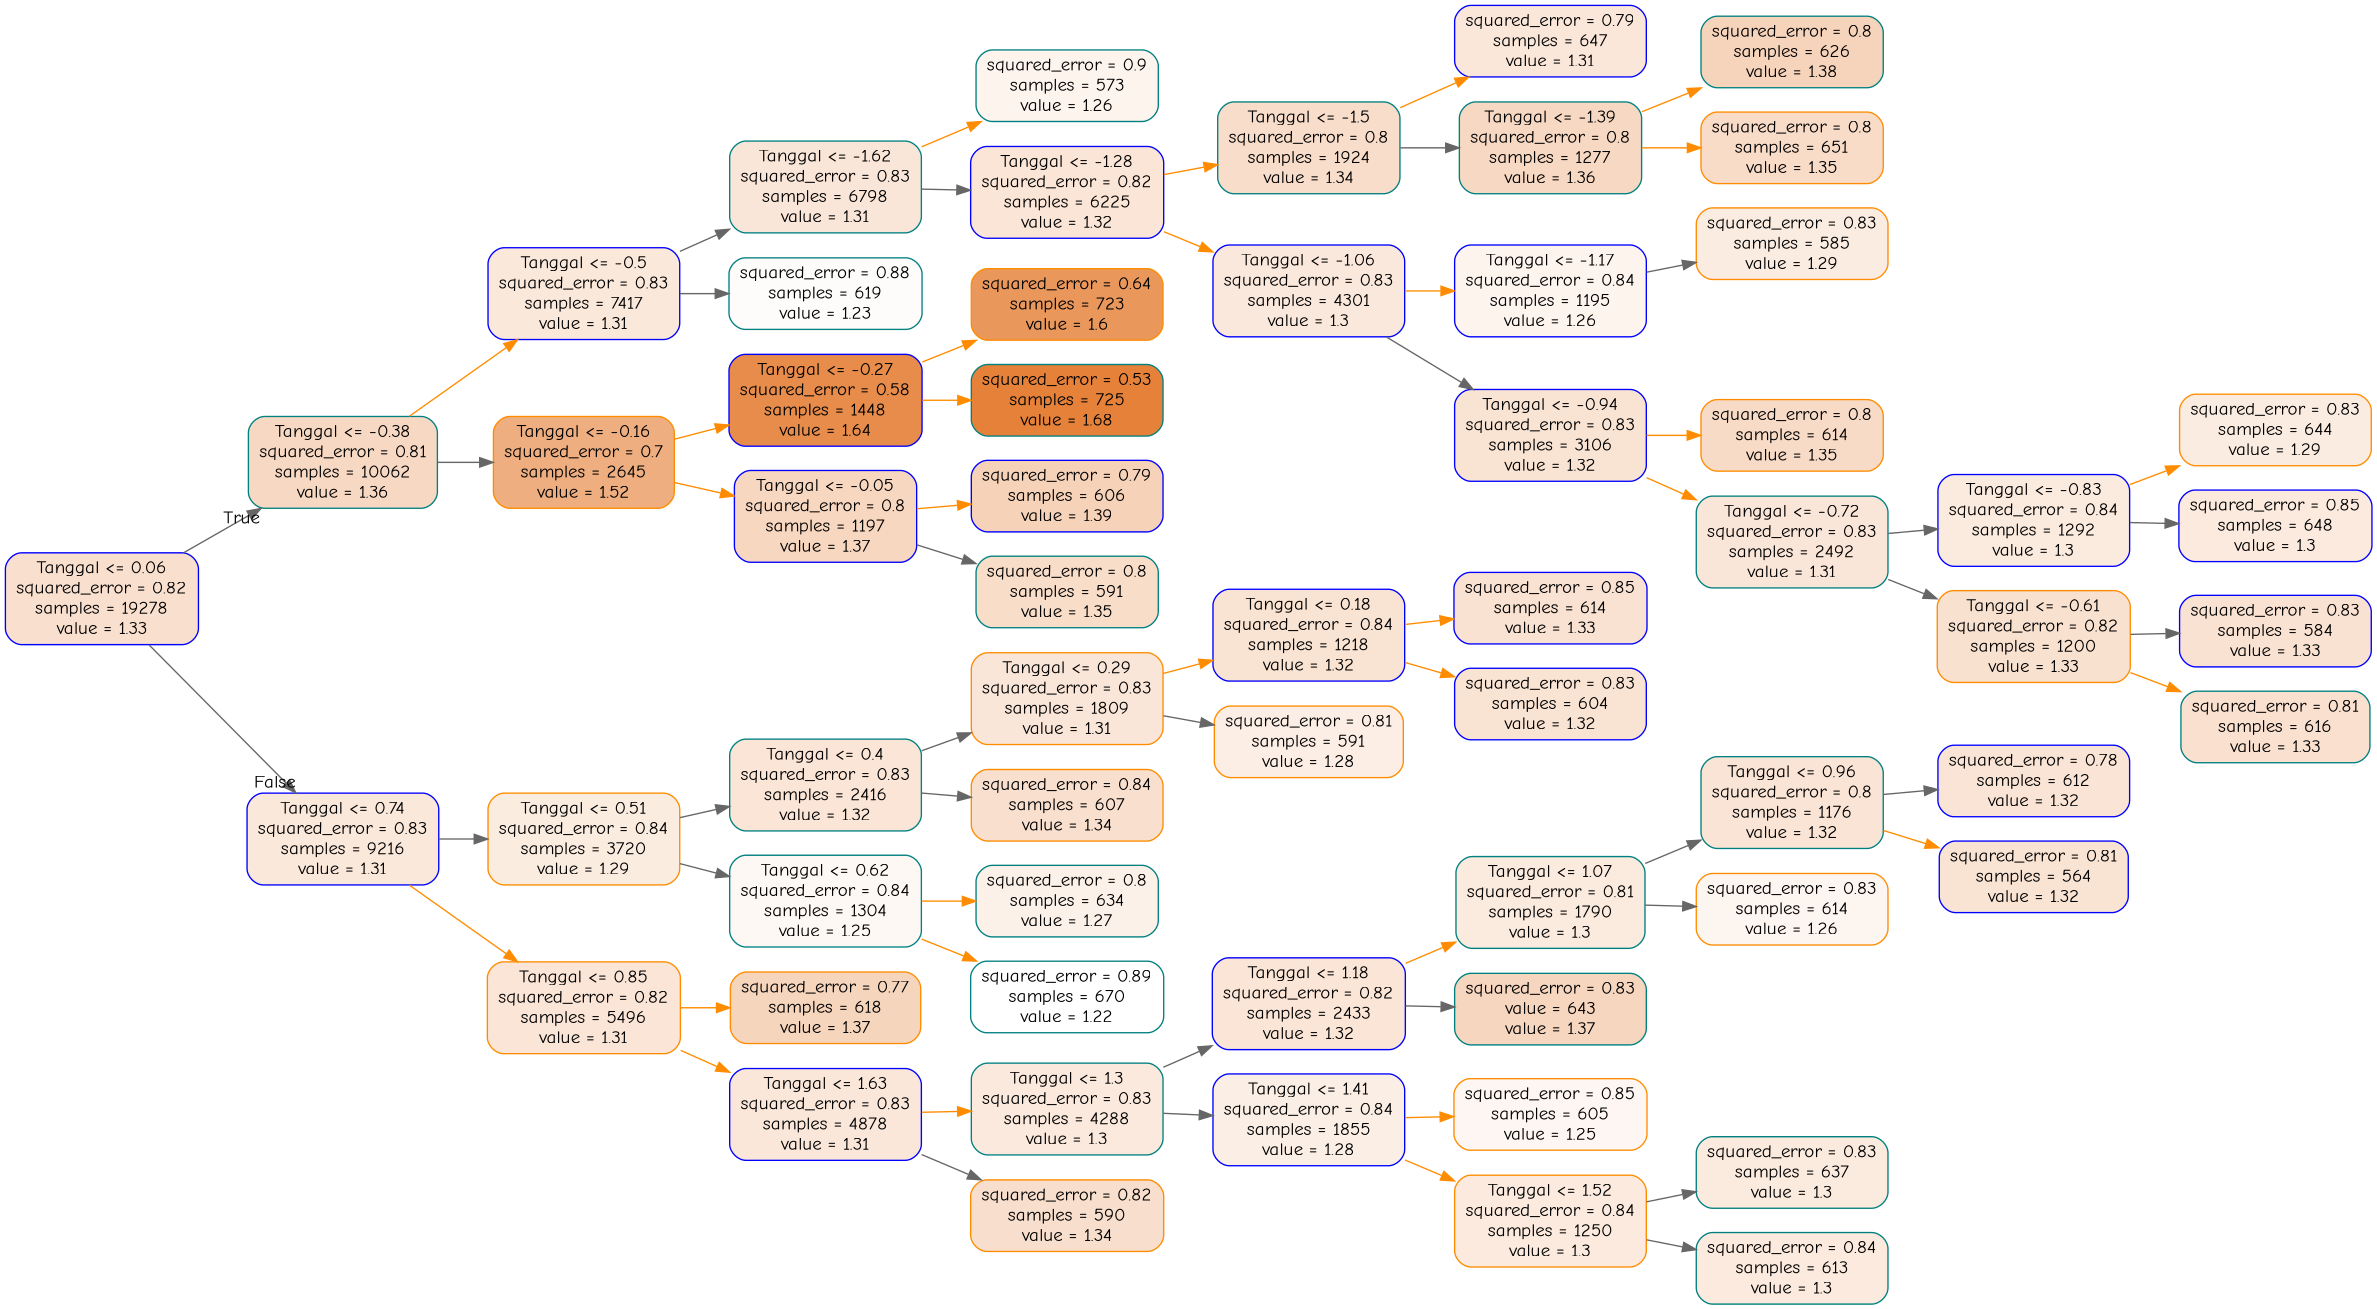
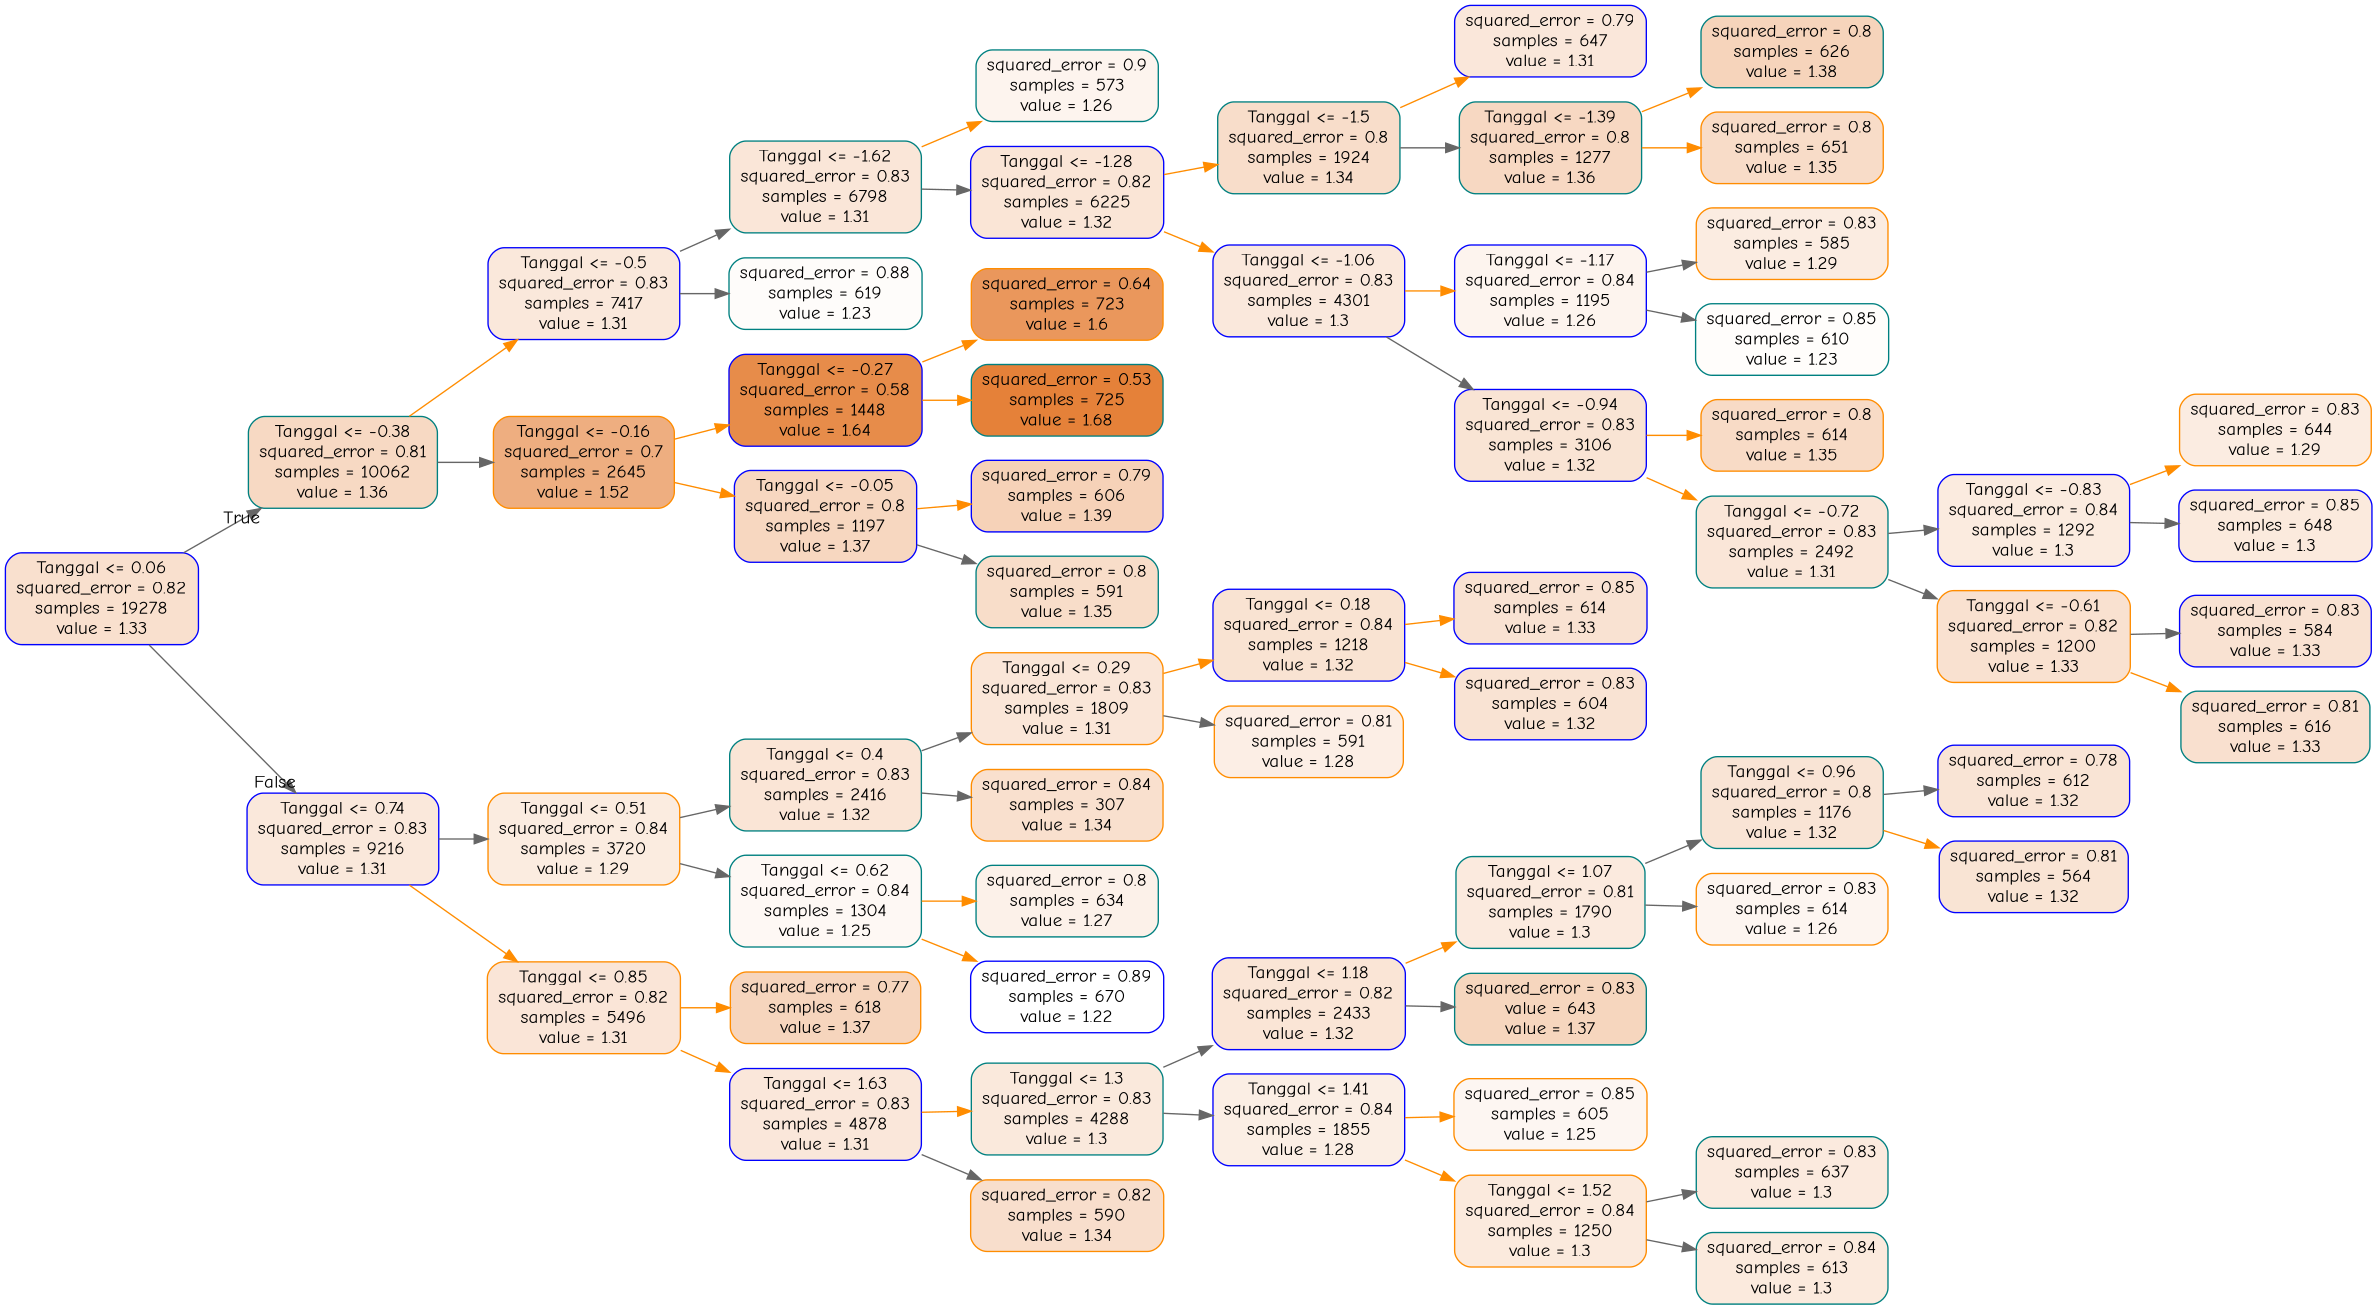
  digraph {
    fontname="Comic Neue"
    rankdir=LR
    node [color=blue fillcolor="#fae6d8" fontname="Comic Neue" shape=box style="filled, rounded"]
    edge [color=gray40 fontname="Comic Neue"]
    n1 [fillcolor="#f9e0ce" label="Tanggal <= 0.06\nsquared_error = 0.82\nsamples = 19278\nvalue = 1.33"]
    n2 [color=teal fillcolor="#f7d9c3" label="Tanggal <= -0.38\nsquared_error = 0.81\nsamples = 10062\nvalue = 1.36"]
    n3 [fillcolor="#fae8db" label="Tanggal <= 0.74\nsquared_error = 0.83\nsamples = 9216\nvalue = 1.31"]
    n4 [fillcolor="#fae8db" label="Tanggal <= -0.5\nsquared_error = 0.83\nsamples = 7417\nvalue = 1.31"]
    n5 [color=darkorange fillcolor="#eeae80" label="Tanggal <= -0.16\nsquared_error = 0.7\nsamples = 2645\nvalue = 1.52"]
    n6 [color=darkorange fillcolor="#fbece0" label="Tanggal <= 0.51\nsquared_error = 0.84\nsamples = 3720\nvalue = 1.29"]
    n7 [color=darkorange fillcolor="#fae5d7" label="Tanggal <= 0.85\nsquared_error = 0.82\nsamples = 5496\nvalue = 1.31"]
    n8 [color=teal label="Tanggal <= -1.62\nsquared_error = 0.83\nsamples = 6798\nvalue = 1.31"]
    n9 [color=teal fillcolor="#fefcfa" label="squared_error = 0.88\nsamples = 619\nvalue = 1.23"]
    n10 [fillcolor="#e78c4a" label="Tanggal <= -0.27\nsquared_error = 0.58\nsamples = 1448\nvalue = 1.64"]
    n11 [fillcolor="#f7d7c0" label="Tanggal <= -0.05\nsquared_error = 0.8\nsamples = 1197\nvalue = 1.37"]
    n12 [color=teal fillcolor="#fdf4ee" label="squared_error = 0.9\nsamples = 573\nvalue = 1.26"]
    n13 [fillcolor="#fae5d6" label="Tanggal <= -1.28\nsquared_error = 0.82\nsamples = 6225\nvalue = 1.32"]
    n14 [color=teal fillcolor="#f8ddca" label="Tanggal <= -1.5\nsquared_error = 0.8\nsamples = 1924\nvalue = 1.34"]
    n15 [fillcolor="#fae8dc" label="Tanggal <= -1.06\nsquared_error = 0.83\nsamples = 4301\nvalue = 1.3"]
    n16 [fillcolor="#fae7da" label="squared_error = 0.79\nsamples = 647\nvalue = 1.31"]
    n17 [color=teal fillcolor="#f7d8c2" label="Tanggal <= -1.39\nsquared_error = 0.8\nsamples = 1277\nvalue = 1.36"]
    n18 [fillcolor="#fdf4ee" label="Tanggal <= -1.17\nsquared_error = 0.84\nsamples = 1195\nvalue = 1.26"]
    n19 [fillcolor="#f9e4d4" label="Tanggal <= -0.94\nsquared_error = 0.83\nsamples = 3106\nvalue = 1.32"]
    n20 [color=teal fillcolor="#f6d4bb" label="squared_error = 0.8\nsamples = 626\nvalue = 1.38"]
    n21 [color=darkorange fillcolor="#f8dcc8" label="squared_error = 0.8\nsamples = 651\nvalue = 1.35"]
    n22 [color=darkorange fillcolor="#fbece1" label="squared_error = 0.83\nsamples = 585\nvalue = 1.29"]
+   n23 [color=teal fillcolor="#fffdfb" label="squared_error = 0.85\nsamples = 610\nvalue = 1.23"]
    n24 [color=darkorange fillcolor="#f8dbc6" label="squared_error = 0.8\nsamples = 614\nvalue = 1.35"]
    n25 [color=teal label="Tanggal <= -0.72\nsquared_error = 0.83\nsamples = 2492\nvalue = 1.31"]
    n26 [fillcolor="#fbebdf" label="Tanggal <= -0.83\nsquared_error = 0.84\nsamples = 1292\nvalue = 1.3"]
    n27 [color=darkorange fillcolor="#f9e1d0" label="Tanggal <= -0.61\nsquared_error = 0.82\nsamples = 1200\nvalue = 1.33"]
    n28 [color=darkorange fillcolor="#fbece1" label="squared_error = 0.83\nsamples = 644\nvalue = 1.29"]
    n29 [fillcolor="#fbeadd" label="squared_error = 0.85\nsamples = 648\nvalue = 1.3"]
    n30 [fillcolor="#f9e2d2" label="squared_error = 0.83\nsamples = 584\nvalue = 1.33"]
    n31 [color=teal fillcolor="#f9e0cf" label="squared_error = 0.81\nsamples = 616\nvalue = 1.33"]
    n32 [color=darkorange fillcolor="#ea975c" label="squared_error = 0.64\nsamples = 723\nvalue = 1.6"]
    n33 [color=teal fillcolor="#e58139" label="squared_error = 0.53\nsamples = 725\nvalue = 1.68"]
    n34 [fillcolor="#f6d2b8" label="squared_error = 0.79\nsamples = 606\nvalue = 1.39"]
    n35 [color=teal fillcolor="#f8ddc9" label="squared_error = 0.8\nsamples = 591\nvalue = 1.35"]
    n36 [color=teal fillcolor="#fae5d6" label="Tanggal <= 0.4\nsquared_error = 0.83\nsamples = 2416\nvalue = 1.32"]
    n37 [color=teal fillcolor="#fef8f4" label="Tanggal <= 0.62\nsquared_error = 0.84\nsamples = 1304\nvalue = 1.25"]
    n38 [color=darkorange fillcolor="#f6d5bd" label="squared_error = 0.77\nsamples = 618\nvalue = 1.37"]
    n39 [fillcolor="#fae7da" label="Tanggal <= 1.63\nsquared_error = 0.83\nsamples = 4878\nvalue = 1.31"]
    n40 [color=darkorange label="Tanggal <= 0.29\nsquared_error = 0.83\nsamples = 1809\nvalue = 1.31"]
-   n41 [color=darkorange fillcolor="#f9e0ce" label="squared_error = 0.84\nsamples = 607\nvalue = 1.34"]
+   n41 [color=darkorange fillcolor="#f9e0ce" label="squared_error = 0.84\nsamples = 307\nvalue = 1.34"]
    n42 [color=teal fillcolor="#fcf1e9" label="squared_error = 0.8\nsamples = 634\nvalue = 1.27"]
-   n43 [color=teal fillcolor="#ffffff" label="squared_error = 0.89\nsamples = 670\nvalue = 1.22"]
+   n43 [fillcolor="#ffffff" label="squared_error = 0.89\nsamples = 670\nvalue = 1.22"]
    n44 [fillcolor="#f9e3d2" label="Tanggal <= 0.18\nsquared_error = 0.84\nsamples = 1218\nvalue = 1.32"]
    n45 [color=darkorange fillcolor="#fceee5" label="squared_error = 0.81\nsamples = 591\nvalue = 1.28"]
    n46 [fillcolor="#f9e2d2" label="squared_error = 0.85\nsamples = 614\nvalue = 1.33"]
    n47 [fillcolor="#f9e3d3" label="squared_error = 0.83\nsamples = 604\nvalue = 1.32"]
    n48 [color=teal fillcolor="#fae9dc" label="Tanggal <= 1.3\nsquared_error = 0.83\nsamples = 4288\nvalue = 1.3"]
    n49 [color=darkorange fillcolor="#f8decc" label="squared_error = 0.82\nsamples = 590\nvalue = 1.34"]
    n50 [fillcolor="#fae5d6" label="Tanggal <= 1.18\nsquared_error = 0.82\nsamples = 2433\nvalue = 1.32"]
    n51 [fillcolor="#fbeee4" label="Tanggal <= 1.41\nsquared_error = 0.84\nsamples = 1855\nvalue = 1.28"]
    n52 [color=teal fillcolor="#fbeade" label="Tanggal <= 1.07\nsquared_error = 0.81\nsamples = 1790\nvalue = 1.3"]
    n53 [color=teal fillcolor="#f6d6be" label="squared_error = 0.83\nvalue = 643\nvalue = 1.37"]
    n54 [color=darkorange fillcolor="#fdf6f2" label="squared_error = 0.85\nsamples = 605\nvalue = 1.25"]
    n55 [color=darkorange fillcolor="#fbeadd" label="Tanggal <= 1.52\nsquared_error = 0.84\nsamples = 1250\nvalue = 1.3"]
    n56 [color=teal fillcolor="#f9e4d5" label="Tanggal <= 0.96\nsquared_error = 0.8\nsamples = 1176\nvalue = 1.32"]
    n57 [color=darkorange fillcolor="#fdf5f0" label="squared_error = 0.83\nsamples = 614\nvalue = 1.26"]
    n58 [fillcolor="#f9e4d5" label="squared_error = 0.78\nsamples = 612\nvalue = 1.32"]
    n59 [fillcolor="#f9e4d4" label="squared_error = 0.81\nsamples = 564\nvalue = 1.32"]
    n60 [color=teal fillcolor="#fbeade" label="squared_error = 0.83\nsamples = 637\nvalue = 1.3"]
    n61 [color=teal fillcolor="#fbeadd" label="squared_error = 0.84\nsamples = 613\nvalue = 1.3"]
    n1 -> n2 [headlabel=True labelangle=45 labeldistance=2.5]
    n1 -> n3 [headlabel=False labelangle=-45 labeldistance=2.5]
    n2 -> n4 [color=darkorange]
    n2 -> n5
    n3 -> n6
    n3 -> n7 [color=darkorange]
    n4 -> n8
    n4 -> n9
    n5 -> n10 [color=darkorange]
    n5 -> n11 [color=darkorange]
    n6 -> n36
    n6 -> n37
    n7 -> n38 [color=darkorange]
    n7 -> n39 [color=darkorange]
    n8 -> n12 [color=darkorange]
    n8 -> n13
    n10 -> n32 [color=darkorange]
    n10 -> n33 [color=darkorange]
    n11 -> n34 [color=darkorange]
    n11 -> n35
    n13 -> n14 [color=darkorange]
    n13 -> n15 [color=darkorange]
    n14 -> n16 [color=darkorange]
    n14 -> n17
    n15 -> n18 [color=darkorange]
    n15 -> n19
    n17 -> n20 [color=darkorange]
    n17 -> n21 [color=darkorange]
    n18 -> n22
+   n18 -> n23
    n19 -> n24 [color=darkorange]
    n19 -> n25 [color=darkorange]
    n25 -> n26
    n25 -> n27
    n26 -> n28 [color=darkorange]
    n26 -> n29
    n27 -> n30
    n27 -> n31 [color=darkorange]
    n36 -> n40
    n36 -> n41
    n37 -> n42 [color=darkorange]
    n37 -> n43 [color=darkorange]
    n39 -> n48 [color=darkorange]
    n39 -> n49
    n40 -> n44 [color=darkorange]
    n40 -> n45
    n44 -> n46 [color=darkorange]
    n44 -> n47 [color=darkorange]
    n48 -> n50
    n48 -> n51
    n50 -> n52 [color=darkorange]
    n50 -> n53
    n51 -> n54 [color=darkorange]
    n51 -> n55 [color=darkorange]
    n52 -> n56
    n52 -> n57
    n55 -> n60
    n55 -> n61
    n56 -> n58
    n56 -> n59 [color=darkorange]
  }
